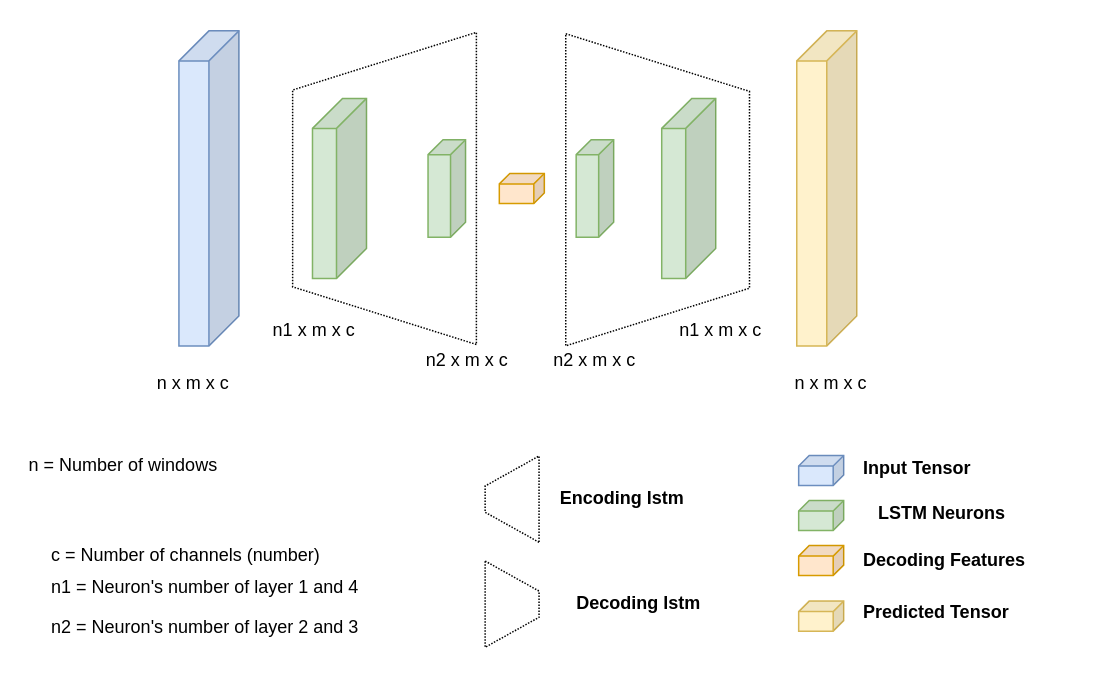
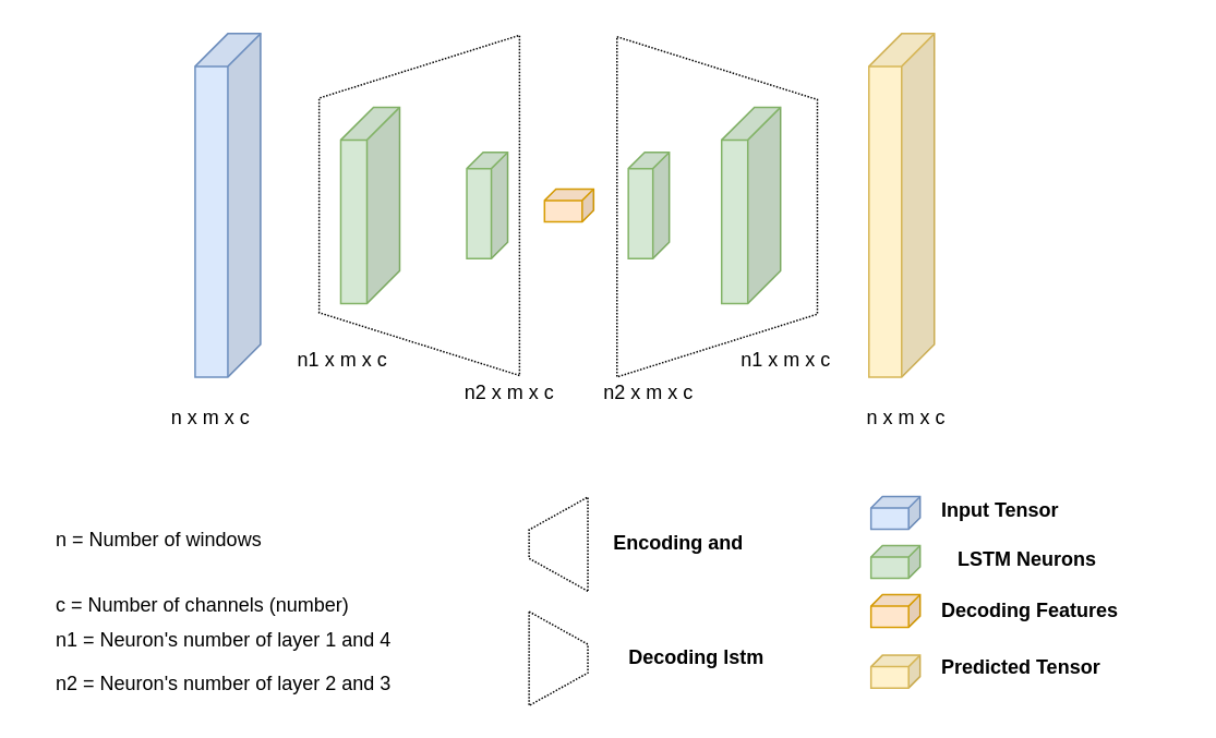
  <mxCell id="0" />
  <mxCell id="1" parent="0" />
  <mxCell id="2" value="" style="shape=cube;whiteSpace=wrap;html=1;boundedLbl=1;backgroundOutline=1;darkOpacity=0.05;darkOpacity2=0.1;size=20;direction=east;flipH=1;fillColor=#dae8fc;strokeColor=#6c8ebf;" parent="1" vertex="1"><mxGeometry x="118.73" y="20" width="40" height="210" as="geometry" /></mxCell>
  <mxCell id="3" value="" style="shape=cube;whiteSpace=wrap;html=1;boundedLbl=1;backgroundOutline=1;darkOpacity=0.05;darkOpacity2=0.1;size=20;direction=east;flipH=1;fillColor=#d5e8d4;strokeColor=#82b366;" parent="1" vertex="1"><mxGeometry x="207.73" y="65" width="36" height="120" as="geometry" /></mxCell>
  <mxCell id="4" value="" style="shape=cube;whiteSpace=wrap;html=1;boundedLbl=1;backgroundOutline=1;darkOpacity=0.05;darkOpacity2=0.1;size=10;direction=east;flipH=1;fillColor=#d5e8d4;strokeColor=#82b366;" parent="1" vertex="1"><mxGeometry x="284.73" y="92.5" width="25" height="65" as="geometry" /></mxCell>
  <mxCell id="5" value="" style="shape=cube;whiteSpace=wrap;html=1;boundedLbl=1;backgroundOutline=1;darkOpacity=0.05;darkOpacity2=0.1;size=7;direction=east;flipH=1;fillColor=#dae8fc;strokeColor=#6c8ebf;" parent="1" vertex="1"><mxGeometry x="531.71" y="302.94" width="30" height="20" as="geometry" /></mxCell>
  <mxCell id="6" value="" style="shape=cube;whiteSpace=wrap;html=1;boundedLbl=1;backgroundOutline=1;darkOpacity=0.05;darkOpacity2=0.1;size=7;direction=east;flipH=1;fillColor=#d5e8d4;strokeColor=#82b366;" parent="1" vertex="1"><mxGeometry x="531.71" y="332.94" width="30" height="20" as="geometry" /></mxCell>
  <mxCell id="7" value="" style="shape=cube;whiteSpace=wrap;html=1;boundedLbl=1;backgroundOutline=1;darkOpacity=0.05;darkOpacity2=0.1;size=7;direction=east;flipH=1;fillColor=#ffe6cc;strokeColor=#d79b00;" parent="1" vertex="1"><mxGeometry x="332.23" y="115" width="30" height="20" as="geometry" /></mxCell>
  <mxCell id="8" value="n x m x c" style="text;html=1;strokeColor=none;fillColor=none;align=center;verticalAlign=middle;whiteSpace=wrap;rounded=0;" parent="1" vertex="1"><mxGeometry x="78.73" y="240" width="99" height="30" as="geometry" /></mxCell>
  <mxCell id="9" value="Input Tensor" style="text;html=1;strokeColor=none;fillColor=none;align=left;verticalAlign=middle;whiteSpace=wrap;rounded=0;fontStyle=1" parent="1" vertex="1"><mxGeometry x="572.71" y="300" width="138" height="23.88" as="geometry" /></mxCell>
  <mxCell id="10" value="LSTM Neurons" style="text;html=1;strokeColor=none;fillColor=none;align=left;verticalAlign=middle;whiteSpace=wrap;rounded=0;fontStyle=1" parent="1" vertex="1"><mxGeometry x="582.71" y="330" width="138" height="23.88" as="geometry" /></mxCell>
  <mxCell id="11" value="Decoding Features" style="text;html=1;strokeColor=none;fillColor=none;align=left;verticalAlign=middle;whiteSpace=wrap;rounded=0;fontStyle=1" parent="1" vertex="1"><mxGeometry x="572.71" y="361.06" width="138" height="23.88" as="geometry" /></mxCell>
  <mxCell id="12" value="" style="shape=cube;whiteSpace=wrap;html=1;boundedLbl=1;backgroundOutline=1;darkOpacity=0.05;darkOpacity2=0.1;size=20;direction=east;flipH=1;fillColor=#fff2cc;strokeColor=#d6b656;" vertex="1" parent="1"><mxGeometry x="530.44" y="20" width="40" height="210" as="geometry" /></mxCell>
  <mxCell id="13" value="" style="shape=cube;whiteSpace=wrap;html=1;boundedLbl=1;backgroundOutline=1;darkOpacity=0.05;darkOpacity2=0.1;size=10;direction=east;flipH=1;fillColor=#d5e8d4;strokeColor=#82b366;" vertex="1" parent="1"><mxGeometry x="383.44" y="92.5" width="25" height="65" as="geometry" /></mxCell>
  <mxCell id="14" value="" style="shape=cube;whiteSpace=wrap;html=1;boundedLbl=1;backgroundOutline=1;darkOpacity=0.05;darkOpacity2=0.1;size=20;direction=east;flipH=1;fillColor=#d5e8d4;strokeColor=#82b366;" vertex="1" parent="1"><mxGeometry x="440.44" y="65" width="36" height="120" as="geometry" /></mxCell>
  <mxCell id="15" value="" style="shape=cube;whiteSpace=wrap;html=1;boundedLbl=1;backgroundOutline=1;darkOpacity=0.05;darkOpacity2=0.1;size=7;direction=east;flipH=1;fillColor=#ffe6cc;strokeColor=#d79b00;" vertex="1" parent="1"><mxGeometry x="531.71" y="363" width="30" height="20" as="geometry" /></mxCell>
  <mxCell id="16" value="" style="shape=cube;whiteSpace=wrap;html=1;boundedLbl=1;backgroundOutline=1;darkOpacity=0.05;darkOpacity2=0.1;size=7;direction=east;flipH=1;fillColor=#fff2cc;strokeColor=#d6b656;" vertex="1" parent="1"><mxGeometry x="531.71" y="400" width="30" height="20" as="geometry" /></mxCell>
  <mxCell id="17" value="Predicted Tensor" style="text;html=1;strokeColor=none;fillColor=none;align=left;verticalAlign=middle;whiteSpace=wrap;rounded=0;fontStyle=1" vertex="1" parent="1"><mxGeometry x="572.71" y="396.12" width="138" height="23.88" as="geometry" /></mxCell>
  <mxCell id="18" value="" style="shape=trapezoid;perimeter=trapezoidPerimeter;whiteSpace=wrap;html=1;fixedSize=1;rotation=-90;dashed=1;dashPattern=1 1;fillColor=none;direction=west;size=38.41;" vertex="1" parent="1"><mxGeometry x="333.73" y="64.69" width="207.98" height="122.45" as="geometry" /></mxCell>
- <mxCell id="19" value="&lt;b&gt;Encoding lstm&amp;nbsp;&lt;/b&gt;" style="text;html=1;strokeColor=none;fillColor=none;align=center;verticalAlign=middle;whiteSpace=wrap;rounded=0;dashed=1;dashPattern=1 1;" vertex="1" parent="1"><mxGeometry x="358.47" y="322.04" width="116" height="20" as="geometry" /></mxCell>
+ <mxCell id="19" value="&lt;b&gt;Encoding and&amp;nbsp;&lt;/b&gt;" style="text;html=1;strokeColor=none;fillColor=none;align=center;verticalAlign=middle;whiteSpace=wrap;rounded=0;dashed=1;dashPattern=1 1;" vertex="1" parent="1"><mxGeometry x="358.47" y="322.04" width="116" height="20" as="geometry" /></mxCell>
  <mxCell id="20" value="&lt;b&gt;Decoding lstm&amp;nbsp;&lt;/b&gt;" style="text;html=1;strokeColor=none;fillColor=none;align=center;verticalAlign=middle;whiteSpace=wrap;rounded=0;dashed=1;dashPattern=1 1;" vertex="1" parent="1"><mxGeometry x="369.47" y="392.04" width="116" height="20" as="geometry" /></mxCell>
  <mxCell id="21" value="" style="shape=trapezoid;perimeter=trapezoidPerimeter;whiteSpace=wrap;html=1;fixedSize=1;dashed=1;dashPattern=1 1;fillColor=none;rotation=-90;" vertex="1" parent="1"><mxGeometry x="312" y="314.08" width="57.47" height="35.92" as="geometry" /></mxCell>
  <mxCell id="22" value="" style="shape=trapezoid;perimeter=trapezoidPerimeter;whiteSpace=wrap;html=1;fixedSize=1;rotation=90;dashed=1;dashPattern=1 1;fillColor=none;direction=west;size=38.41;" vertex="1" parent="1"><mxGeometry x="151.74" y="63.77" width="207.98" height="122.45" as="geometry" /></mxCell>
  <mxCell id="23" value="" style="shape=trapezoid;perimeter=trapezoidPerimeter;whiteSpace=wrap;html=1;fixedSize=1;dashed=1;dashPattern=1 1;fillColor=none;rotation=-90;direction=west;" vertex="1" parent="1"><mxGeometry x="312" y="384.08" width="57.47" height="35.92" as="geometry" /></mxCell>
  <mxCell id="24" value="n x m x c" style="text;html=1;strokeColor=none;fillColor=none;align=center;verticalAlign=middle;whiteSpace=wrap;rounded=0;" vertex="1" parent="1"><mxGeometry x="503.73" y="240" width="99" height="30" as="geometry" /></mxCell>
  <mxCell id="25" value="n1 x m x c" style="text;html=1;strokeColor=none;fillColor=none;align=center;verticalAlign=middle;whiteSpace=wrap;rounded=0;dashed=1;dashPattern=1 1;" vertex="1" parent="1"><mxGeometry x="168.73" y="210" width="80" height="20" as="geometry" /></mxCell>
  <mxCell id="26" value="n2&amp;nbsp;x m x c" style="text;html=1;strokeColor=none;fillColor=none;align=center;verticalAlign=middle;whiteSpace=wrap;rounded=0;dashed=1;dashPattern=1 1;" vertex="1" parent="1"><mxGeometry x="270.73" y="230" width="80" height="20" as="geometry" /></mxCell>
  <mxCell id="27" value="n2&amp;nbsp;x m x c" style="text;html=1;strokeColor=none;fillColor=none;align=center;verticalAlign=middle;whiteSpace=wrap;rounded=0;dashed=1;dashPattern=1 1;" vertex="1" parent="1"><mxGeometry x="355.94" y="230" width="80" height="20" as="geometry" /></mxCell>
  <mxCell id="28" value="n1 x m x c" style="text;html=1;strokeColor=none;fillColor=none;align=center;verticalAlign=middle;whiteSpace=wrap;rounded=0;dashed=1;dashPattern=1 1;" vertex="1" parent="1"><mxGeometry x="440.44" y="210" width="80" height="20" as="geometry" /></mxCell>
- <mxCell id="29" value="n = Number of windows&amp;nbsp;" style="text;html=1;strokeColor=none;fillColor=none;align=center;verticalAlign=middle;whiteSpace=wrap;rounded=0;dashed=1;dashPattern=1 1;" vertex="1" parent="1"><mxGeometry x="5" y="300" width="156.51" height="20" as="geometry" /></mxCell>
+ <mxCell id="29" value="n = Number of windows&amp;nbsp;" style="text;html=1;strokeColor=none;fillColor=none;align=center;verticalAlign=middle;whiteSpace=wrap;rounded=0;dashed=1;dashPattern=1 1;" vertex="1" parent="1"><mxGeometry x="20" y="320" width="156.51" height="20" as="geometry" /></mxCell>
  <mxCell id="30" value="c = Number of channels (number)&amp;nbsp;" style="text;html=1;strokeColor=none;fillColor=none;align=left;verticalAlign=middle;whiteSpace=wrap;rounded=0;dashed=1;dashPattern=1 1;" vertex="1" parent="1"><mxGeometry x="32.01" y="360" width="211" height="20" as="geometry" /></mxCell>
  <mxCell id="31" value="n1 = Neuron's number of layer 1 and 4&amp;nbsp;" style="text;html=1;strokeColor=none;fillColor=none;align=left;verticalAlign=middle;whiteSpace=wrap;rounded=0;dashed=1;dashPattern=1 1;" vertex="1" parent="1"><mxGeometry x="32.01" y="381.06" width="221" height="20" as="geometry" /></mxCell>
  <mxCell id="32" value="n2 = Neuron's number of layer 2 and 3&amp;nbsp;" style="text;html=1;strokeColor=none;fillColor=none;align=left;verticalAlign=middle;whiteSpace=wrap;rounded=0;dashed=1;dashPattern=1 1;" vertex="1" parent="1"><mxGeometry x="32.01" y="408.16" width="221" height="20" as="geometry" /></mxCell>
